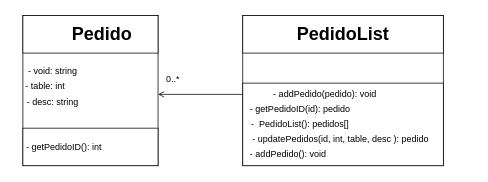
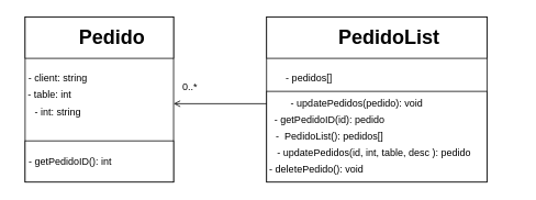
  <mxCell id="0" />
  <mxCell id="1" parent="0" />
  <mxCell id="2" value="" style="group" vertex="1" connectable="0" parent="1"><mxGeometry x="20" y="20" width="190" height="200" as="geometry" /></mxCell>
  <mxCell id="3" value="" style="rounded=0;whiteSpace=wrap;html=1;container=0;" vertex="1" parent="2"><mxGeometry x="10" width="180" height="200" as="geometry" /></mxCell>
  <mxCell id="4" value="" style="rounded=0;whiteSpace=wrap;html=1;container=0;" vertex="1" parent="2"><mxGeometry x="10" width="180" height="50" as="geometry" /></mxCell>
  <mxCell id="5" value="" style="rounded=0;whiteSpace=wrap;html=1;container=0;" vertex="1" parent="2"><mxGeometry x="10" y="150" width="180" height="50" as="geometry" /></mxCell>
- <mxCell id="6" value="- void: string" style="text;html=1;strokeColor=none;fillColor=none;align=center;verticalAlign=middle;whiteSpace=wrap;rounded=0;container=0;" vertex="1" parent="2"><mxGeometry x="10" y="60" width="80" height="30" as="geometry" /></mxCell>
+ <mxCell id="6" value="- client: string" style="text;html=1;strokeColor=none;fillColor=none;align=center;verticalAlign=middle;whiteSpace=wrap;rounded=0;container=0;" vertex="1" parent="2"><mxGeometry x="10" y="60" width="80" height="30" as="geometry" /></mxCell>
  <mxCell id="7" value="- table: int" style="text;html=1;strokeColor=none;fillColor=none;align=center;verticalAlign=middle;whiteSpace=wrap;rounded=0;container=0;" vertex="1" parent="2"><mxGeometry x="10" y="80" width="60" height="30" as="geometry" /></mxCell>
- <mxCell id="8" value="- desc: string" style="text;html=1;strokeColor=none;fillColor=none;align=center;verticalAlign=middle;whiteSpace=wrap;rounded=0;container=0;" vertex="1" parent="2"><mxGeometry x="10" y="100" width="80" height="30" as="geometry" /></mxCell>
+ <mxCell id="8" value="- int: string" style="text;html=1;strokeColor=none;fillColor=none;align=center;verticalAlign=middle;whiteSpace=wrap;rounded=0;container=0;" vertex="1" parent="2"><mxGeometry x="10" y="100" width="80" height="30" as="geometry" /></mxCell>
  <mxCell id="9" value="- getPedidoID(): int" style="text;html=1;strokeColor=none;fillColor=none;align=center;verticalAlign=middle;whiteSpace=wrap;rounded=0;container=0;" vertex="1" parent="2"><mxGeometry y="160" width="130" height="30" as="geometry" /></mxCell>
  <mxCell id="10" value="Pedido" style="text;strokeColor=none;fillColor=none;html=1;fontSize=24;fontStyle=1;verticalAlign=middle;align=center;container=0;" vertex="1" parent="2"><mxGeometry x="65" y="5" width="100" height="40" as="geometry" /></mxCell>
  <mxCell id="11" value="" style="group" vertex="1" connectable="0" parent="1"><mxGeometry x="209.997" y="20" width="417.143" height="200" as="geometry" /></mxCell>
  <mxCell id="12" value="" style="rounded=0;whiteSpace=wrap;html=1;container=0;" vertex="1" parent="11"><mxGeometry x="112.863" width="267.14" height="200" as="geometry" /></mxCell>
  <mxCell id="13" value="" style="rounded=0;whiteSpace=wrap;html=1;container=0;" vertex="1" parent="11"><mxGeometry x="112.863" width="267.14" height="50" as="geometry" /></mxCell>
  <mxCell id="14" value="" style="rounded=0;whiteSpace=wrap;html=1;container=0;" vertex="1" parent="11"><mxGeometry x="112.863" y="90" width="267.14" height="110" as="geometry" /></mxCell>
- <mxCell id="16" value="- addPedido(pedido): void" style="text;html=1;strokeColor=none;fillColor=none;align=center;verticalAlign=middle;whiteSpace=wrap;rounded=0;container=0;" vertex="1" parent="11"><mxGeometry x="112.863" y="90" width="218.571" height="30" as="geometry" /></mxCell>
- <mxCell id="17" value="PedidoList" style="text;strokeColor=none;fillColor=none;html=1;fontSize=24;fontStyle=1;verticalAlign=middle;align=center;container=0;" vertex="1" parent="11"><mxGeometry x="182.149" y="5" width="128.571" height="40" as="geometry" /></mxCell>
+ <mxCell id="15" value="- pedidos[]" style="text;html=1;strokeColor=none;fillColor=none;align=center;verticalAlign=middle;whiteSpace=wrap;rounded=0;container=0;" vertex="1" parent="11"><mxGeometry x="112.86" y="60" width="102.857" height="30" as="geometry" /></mxCell>
+ <mxCell id="16" value="- updatePedidos(pedido): void" style="text;html=1;strokeColor=none;fillColor=none;align=center;verticalAlign=middle;whiteSpace=wrap;rounded=0;container=0;" vertex="1" parent="11"><mxGeometry x="112.863" y="90" width="218.571" height="30" as="geometry" /></mxCell>
+ <mxCell id="17" value="PedidoList" style="text;strokeColor=none;fillColor=none;html=1;fontSize=24;fontStyle=1;verticalAlign=middle;align=center;container=0;" vertex="1" parent="11"><mxGeometry x="197.149" y="5" width="128.571" height="40" as="geometry" /></mxCell>
  <mxCell id="18" value="- getPedidoID(id): pedido" style="text;html=1;strokeColor=none;fillColor=none;align=center;verticalAlign=middle;whiteSpace=wrap;rounded=0;container=0;" vertex="1" parent="11"><mxGeometry x="80.003" y="110" width="218.571" height="30" as="geometry" /></mxCell>
  <mxCell id="19" value="-&amp;nbsp; PedidoList(): pedidos[]" style="text;html=1;strokeColor=none;fillColor=none;align=center;verticalAlign=middle;whiteSpace=wrap;rounded=0;container=0;" vertex="1" parent="11"><mxGeometry x="80.003" y="130" width="218.571" height="30" as="geometry" /></mxCell>
  <mxCell id="20" value="- updatePedidos(id, int, table, desc ): pedido" style="text;html=1;strokeColor=none;fillColor=none;align=center;verticalAlign=middle;whiteSpace=wrap;rounded=0;container=0;" vertex="1" parent="11"><mxGeometry x="70" y="150" width="347.143" height="30" as="geometry" /></mxCell>
- <mxCell id="21" value="- addPedido(): void" style="text;html=1;strokeColor=none;fillColor=none;align=center;verticalAlign=middle;whiteSpace=wrap;rounded=0;container=0;" vertex="1" parent="11"><mxGeometry y="170" width="347.143" height="30" as="geometry" /></mxCell>
+ <mxCell id="21" value="- deletePedido(): void" style="text;html=1;strokeColor=none;fillColor=none;align=center;verticalAlign=middle;whiteSpace=wrap;rounded=0;container=0;" vertex="1" parent="11"><mxGeometry y="170" width="347.143" height="30" as="geometry" /></mxCell>
  <mxCell id="22" value="0..*&lt;span style=&quot;color: rgba(0, 0, 0, 0); font-family: monospace; font-size: 0px; text-align: start;&quot;&gt;%3CmxGraphModel%3E%3Croot%3E%3CmxCell%20id%3D%220%22%2F%3E%3CmxCell%20id%3D%221%22%20parent%3D%220%22%2F%3E%3CmxCell%20id%3D%222%22%20value%3D%22-%20updatePedidos(id%2C%20client%2C%20table%2C%20desc%20)%3A%20pedido%22%20style%3D%22text%3Bhtml%3D1%3BstrokeColor%3Dnone%3BfillColor%3Dnone%3Balign%3Dcenter%3BverticalAlign%3Dmiddle%3BwhiteSpace%3Dwrap%3Brounded%3D0%3Bcontainer%3D0%3B%22%20vertex%3D%221%22%20parent%3D%221%22%3E%3CmxGeometry%20x%3D%22329.997%22%20y%3D%22190%22%20width%3D%22347.143%22%20height%3D%2230%22%20as%3D%22geometry%22%2F%3E%3C%2FmxCell%3E%3C%2Froot%3E%3C%2FmxGraphModel%3E&lt;/span&gt;" style="text;html=1;strokeColor=none;fillColor=none;align=center;verticalAlign=middle;whiteSpace=wrap;rounded=0;" vertex="1" parent="11"><mxGeometry x="-9.997" y="70" width="60" height="30" as="geometry" /></mxCell>
  <mxCell id="23" style="edgeStyle=none;html=1;endArrow=open;endFill=0;" edge="1" parent="1" source="16"><mxGeometry relative="1" as="geometry"><mxPoint x="210" y="125" as="targetPoint" /></mxGeometry></mxCell>
